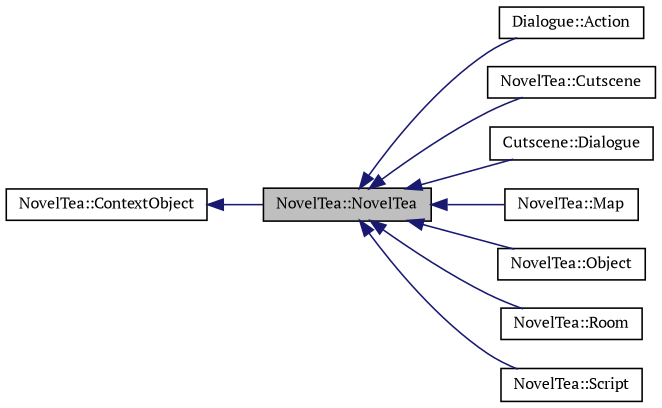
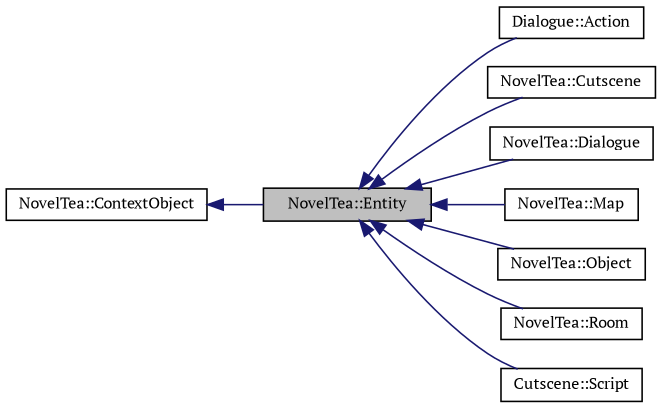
  digraph {
    fontname="PT Serif"
    rankdir=LR
    node [color=black fontname="PT Serif" fontsize=10 shape=record]
    edge [color=midnightblue dir=back fontname="PT Serif" fontsize=10 labelfontname=Helvetica labelfontsize=10 style=solid]
-   n1 [fillcolor=grey75 fontcolor=black height=0.2 label="NovelTea::NovelTea" style=filled width=0.4]
+   n1 [fillcolor=grey75 fontcolor=black height=0.2 label="NovelTea::Entity" style=filled width=0.4]
    n2 [height=0.2 label="Dialogue::Action" width=0.4]
    n3 [height=0.2 label="NovelTea::Cutscene" width=0.4]
-   n4 [height=0.2 label="Cutscene::Dialogue" width=0.4]
+   n4 [height=0.2 label="NovelTea::Dialogue" width=0.4]
    n5 [height=0.2 label="NovelTea::Map" width=0.4]
    n6 [height=0.2 label="NovelTea::Object" width=0.4]
    n7 [height=0.2 label="NovelTea::Room" width=0.4]
-   n8 [height=0.2 label="NovelTea::Script" width=0.4]
+   n8 [height=0.2 label="Cutscene::Script" width=0.4]
    n9 [height=0.2 label="NovelTea::ContextObject" width=0.4]
    n1 -> n2
    n1 -> n3
    n1 -> n4
    n1 -> n5
    n1 -> n6
    n1 -> n7
    n1 -> n8
    n9 -> n1
  }
